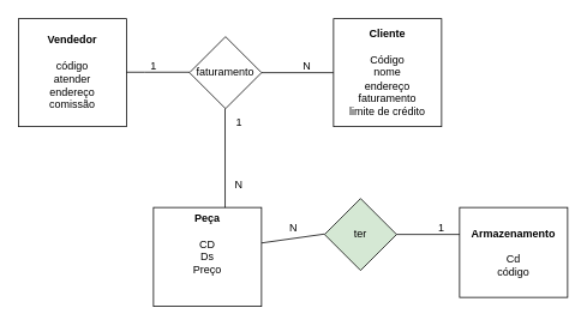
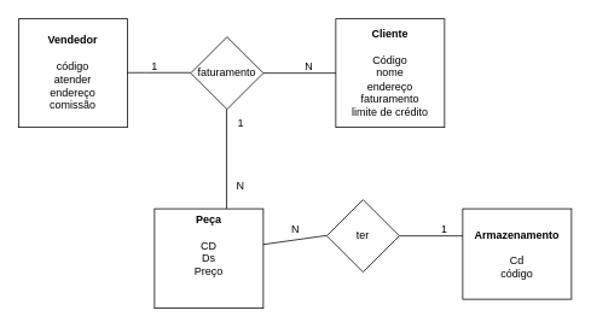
  <mxCell id="0" />
  <mxCell id="1" parent="0" />
  <mxCell id="2" value="&lt;div&gt;&lt;b&gt;Vendedor&lt;/b&gt;&lt;/div&gt;&lt;div&gt;&lt;b&gt;&lt;br&gt;&lt;/b&gt;&lt;/div&gt;&lt;div&gt;código&lt;/div&gt;&lt;div&gt;atender&lt;/div&gt;&lt;div&gt;endereço&lt;/div&gt;&lt;div&gt;comissão&lt;br&gt;&lt;/div&gt;" style="rounded=0;whiteSpace=wrap;html=1;" parent="1" vertex="1"><mxGeometry x="20" y="20" width="120" height="120" as="geometry" /></mxCell>
  <mxCell id="3" value="" style="endArrow=none;html=1;rounded=0;" parent="1" edge="1"><mxGeometry width="50" height="50" relative="1" as="geometry"><mxPoint x="140" y="79.5" as="sourcePoint" /><mxPoint x="210" y="79.5" as="targetPoint" /><Array as="points"><mxPoint x="160" y="79.5" /></Array></mxGeometry></mxCell>
  <mxCell id="4" value="faturamento" style="rhombus;whiteSpace=wrap;html=1;" parent="1" vertex="1"><mxGeometry x="210" y="40" width="80" height="80" as="geometry" /></mxCell>
  <mxCell id="5" value="1" style="text;html=1;align=center;verticalAlign=middle;resizable=0;points=[];autosize=1;strokeColor=none;fillColor=none;" parent="1" vertex="1"><mxGeometry x="155" y="58" width="30" height="30" as="geometry" /></mxCell>
  <mxCell id="6" value="" style="endArrow=none;html=1;rounded=0;" parent="1" edge="1"><mxGeometry width="50" height="50" relative="1" as="geometry"><mxPoint x="290" y="80" as="sourcePoint" /><mxPoint x="370" y="80" as="targetPoint" /></mxGeometry></mxCell>
  <mxCell id="7" value="N" style="text;html=1;align=center;verticalAlign=middle;resizable=0;points=[];autosize=1;strokeColor=none;fillColor=none;" parent="1" vertex="1"><mxGeometry x="325" y="58" width="30" height="30" as="geometry" /></mxCell>
  <mxCell id="8" value="" style="endArrow=none;html=1;rounded=0;entryX=0.663;entryY=0.091;entryDx=0;entryDy=0;entryPerimeter=0;" parent="1" edge="1" target="14"><mxGeometry width="50" height="50" relative="1" as="geometry"><mxPoint x="249.5" y="120" as="sourcePoint" /><mxPoint x="249.5" y="200" as="targetPoint" /></mxGeometry></mxCell>
  <mxCell id="9" value="1" style="text;html=1;align=center;verticalAlign=middle;resizable=0;points=[];autosize=1;strokeColor=none;fillColor=none;" parent="1" vertex="1"><mxGeometry x="250" y="120" width="30" height="30" as="geometry" /></mxCell>
  <mxCell id="10" value="&lt;div&gt;&lt;b&gt;Cliente&lt;/b&gt;&lt;/div&gt;&lt;div&gt;&lt;b&gt;&lt;br&gt;&lt;/b&gt;&lt;/div&gt;&lt;div&gt;Código&lt;/div&gt;&lt;div&gt;nome&lt;/div&gt;&lt;div&gt;endereço&lt;/div&gt;&lt;div&gt;faturamento&lt;br&gt;&lt;/div&gt;&lt;div&gt;limite de crédito&lt;br&gt;&lt;/div&gt;" style="rounded=0;whiteSpace=wrap;html=1;" parent="1" vertex="1"><mxGeometry x="370" y="20" width="120" height="120" as="geometry" /></mxCell>
  <mxCell id="11" value="" style="endArrow=none;html=1;rounded=0;exitX=1;exitY=0.359;exitDx=0;exitDy=0;exitPerimeter=0;" parent="1" edge="1" source="14"><mxGeometry width="50" height="50" relative="1" as="geometry"><mxPoint x="300" y="260" as="sourcePoint" /><mxPoint x="360" y="259.5" as="targetPoint" /></mxGeometry></mxCell>
  <mxCell id="12" value="N" style="text;html=1;align=center;verticalAlign=middle;resizable=0;points=[];autosize=1;strokeColor=none;fillColor=none;" parent="1" vertex="1"><mxGeometry x="310" y="238" width="30" height="30" as="geometry" /></mxCell>
- <mxCell id="13" value="ter" style="rhombus;whiteSpace=wrap;html=1;fillColor=#d5e8d4;" parent="1" vertex="1"><mxGeometry x="360" y="220" width="80" height="80" as="geometry" /></mxCell>
+ <mxCell id="13" value="ter" style="rhombus;whiteSpace=wrap;html=1;" parent="1" vertex="1"><mxGeometry x="360" y="220" width="80" height="80" as="geometry" /></mxCell>
  <mxCell id="14" value="&lt;div&gt;&lt;b&gt;Peça&lt;/b&gt;&lt;/div&gt;&lt;div&gt;&lt;b&gt;&lt;br&gt;&lt;/b&gt;&lt;/div&gt;&lt;div&gt;CD&lt;/div&gt;&lt;div&gt;Ds&lt;/div&gt;&lt;div&gt;Preço&lt;br&gt;&lt;/div&gt;&lt;div&gt;&lt;b&gt;&lt;br&gt;&lt;/b&gt;&lt;/div&gt;&lt;div&gt;&lt;b&gt;&lt;br&gt;&lt;/b&gt;&lt;/div&gt;" style="rounded=0;whiteSpace=wrap;html=1;" parent="1" vertex="1"><mxGeometry x="170" y="230" width="120" height="110" as="geometry" /></mxCell>
  <mxCell id="15" value="&lt;div&gt;&lt;b&gt;Armazenamento&lt;/b&gt;&lt;/div&gt;&lt;div&gt;&lt;b&gt;&lt;br&gt;&lt;/b&gt;&lt;/div&gt;&lt;div&gt;Cd&lt;/div&gt;&lt;div&gt;código&lt;br&gt;&lt;/div&gt;" style="rounded=0;whiteSpace=wrap;html=1;" vertex="1" parent="1"><mxGeometry x="510" y="230" width="120" height="100" as="geometry" /></mxCell>
  <mxCell id="16" value="" style="endArrow=none;html=1;rounded=0;" edge="1" parent="1"><mxGeometry width="50" height="50" relative="1" as="geometry"><mxPoint x="440" y="260" as="sourcePoint" /><mxPoint x="510" y="260" as="targetPoint" /></mxGeometry></mxCell>
  <mxCell id="17" value="1" style="text;html=1;strokeColor=none;fillColor=none;align=center;verticalAlign=middle;whiteSpace=wrap;rounded=0;" vertex="1" parent="1"><mxGeometry x="460" y="238" width="60" height="30" as="geometry" /></mxCell>
  <mxCell id="18" value="N" style="text;html=1;strokeColor=none;fillColor=none;align=center;verticalAlign=middle;whiteSpace=wrap;rounded=0;" vertex="1" parent="1"><mxGeometry x="235" y="190" width="60" height="30" as="geometry" /></mxCell>
